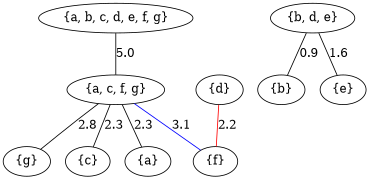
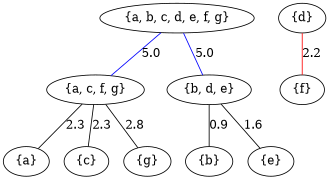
  graph {
    n1 [label="{a, b, c, d, e, f, g}"]
    n2 [label="{a, c, f, g}"]
    n3 [label="{b, d, e}"]
    n4 [label="{a}"]
    n5 [label="{c}"]
    n6 [label="{f}"]
    n7 [label="{g}"]
    n8 [label="{b}"]
    n9 [label="{e}"]
    n10 [label="{d}"]
-   n1 -- n2 [color=black label=5.0]
+   n1 -- n2 [color=blue label=5.0]
+   n1 -- n3 [color=blue label=5.0]
    n2 -- n4 [label=2.3]
    n2 -- n5 [label=2.3]
-   n2 -- n6 [color=blue label=3.1]
    n2 -- n7 [label=2.8]
    n3 -- n8 [label=0.9]
    n3 -- n9 [label=1.6]
    n10 -- n6 [color=red label=2.2]
  }
